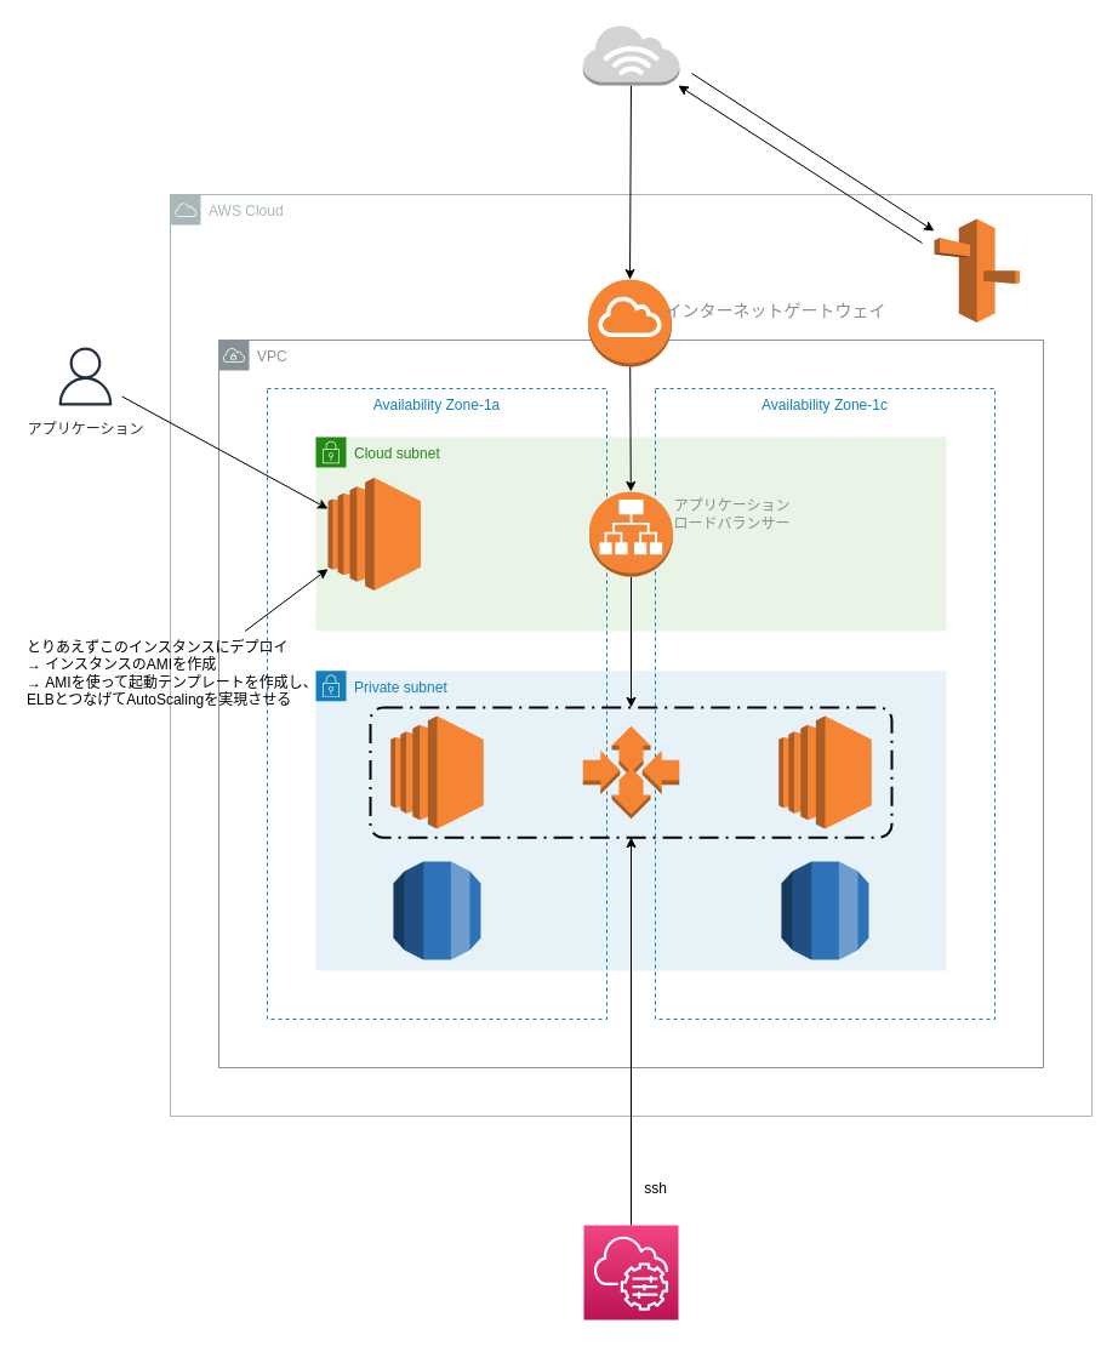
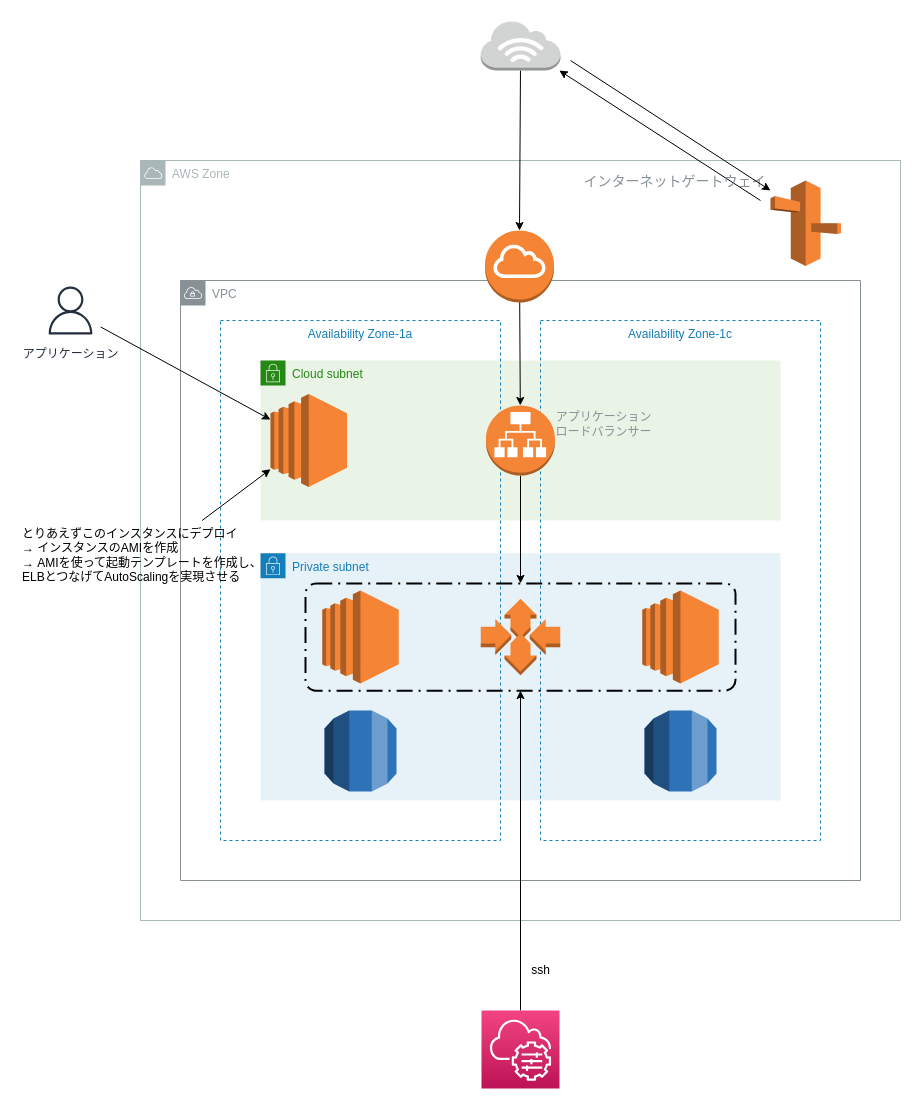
  <mxCell id="0" />
  <mxCell id="1" style="" parent="0" />
- <mxCell id="2" value="AWS Cloud" style="sketch=0;outlineConnect=0;gradientColor=none;html=1;whiteSpace=wrap;fontSize=12;fontStyle=0;shape=mxgraph.aws4.group;grIcon=mxgraph.aws4.group_aws_cloud;strokeColor=#AAB7B8;fillColor=none;verticalAlign=top;align=left;spacingLeft=30;fontColor=#AAB7B8;dashed=0;fontFamily=Helvetica;" parent="1" vertex="1"><mxGeometry x="140" y="160" width="760" height="760" as="geometry" /></mxCell>
+ <mxCell id="2" value="AWS Zone" style="sketch=0;outlineConnect=0;gradientColor=none;html=1;whiteSpace=wrap;fontSize=12;fontStyle=0;shape=mxgraph.aws4.group;grIcon=mxgraph.aws4.group_aws_cloud;strokeColor=#AAB7B8;fillColor=none;verticalAlign=top;align=left;spacingLeft=30;fontColor=#AAB7B8;dashed=0;fontFamily=Helvetica;" parent="1" vertex="1"><mxGeometry x="140" y="160" width="760" height="760" as="geometry" /></mxCell>
  <mxCell id="3" value="" style="group" parent="1" vertex="1" connectable="0"><mxGeometry x="180" y="280" width="720" height="780" as="geometry" /></mxCell>
  <mxCell id="4" value="VPC" style="sketch=0;outlineConnect=0;gradientColor=none;html=1;whiteSpace=wrap;fontSize=12;fontStyle=0;shape=mxgraph.aws4.group;grIcon=mxgraph.aws4.group_vpc;strokeColor=#879196;fillColor=none;verticalAlign=top;align=left;spacingLeft=30;fontColor=#879196;dashed=0;" parent="3" vertex="1"><mxGeometry width="680" height="600" as="geometry" /></mxCell>
  <mxCell id="5" style="edgeStyle=none;html=1;fontFamily=Helvetica;fontSize=12;fontColor=#879196;" parent="3" source="16" edge="1"><mxGeometry relative="1" as="geometry"><mxPoint x="440" y="115.878" as="targetPoint" /></mxGeometry></mxCell>
  <mxCell id="6" value="Cloud subnet" style="points=[[0,0],[0.25,0],[0.5,0],[0.75,0],[1,0],[1,0.25],[1,0.5],[1,0.75],[1,1],[0.75,1],[0.5,1],[0.25,1],[0,1],[0,0.75],[0,0.5],[0,0.25]];outlineConnect=0;gradientColor=none;html=1;whiteSpace=wrap;fontSize=12;fontStyle=0;container=1;pointerEvents=0;collapsible=0;recursiveResize=0;shape=mxgraph.aws4.group;grIcon=mxgraph.aws4.group_security_group;grStroke=0;strokeColor=#248814;fillColor=#E9F3E6;verticalAlign=top;align=left;spacingLeft=30;fontColor=#248814;dashed=0;sketch=0;fontFamily=Helvetica;" parent="3" vertex="1"><mxGeometry x="80" y="80" width="520" height="160" as="geometry" /></mxCell>
  <mxCell id="7" value="アプリケーション&lt;br&gt;ロードバランサー" style="text;html=1;align=center;verticalAlign=middle;resizable=0;points=[];autosize=1;strokeColor=none;fillColor=none;fontSize=12;fontFamily=Helvetica;fontColor=#879196;" parent="3" vertex="1"><mxGeometry x="368" y="128.615" width="110" height="30" as="geometry" /></mxCell>
  <mxCell id="8" value="Private subnet" style="points=[[0,0],[0.25,0],[0.5,0],[0.75,0],[1,0],[1,0.25],[1,0.5],[1,0.75],[1,1],[0.75,1],[0.5,1],[0.25,1],[0,1],[0,0.75],[0,0.5],[0,0.25]];outlineConnect=0;gradientColor=none;html=1;whiteSpace=wrap;fontSize=12;fontStyle=0;container=1;pointerEvents=0;collapsible=0;recursiveResize=0;shape=mxgraph.aws4.group;grIcon=mxgraph.aws4.group_security_group;grStroke=0;strokeColor=#147EBA;fillColor=#E6F2F8;verticalAlign=top;align=left;spacingLeft=30;fontColor=#147EBA;dashed=0;sketch=0;fontFamily=Helvetica;" parent="3" vertex="1"><mxGeometry x="80" y="272.82" width="520" height="247.18" as="geometry" /></mxCell>
  <mxCell id="9" value="" style="outlineConnect=0;dashed=0;verticalLabelPosition=bottom;verticalAlign=top;align=center;html=1;shape=mxgraph.aws3.ec2;fillColor=#F58534;gradientColor=none;" parent="3" vertex="1"><mxGeometry x="141.75" y="310" width="76.5" height="93" as="geometry" /></mxCell>
  <mxCell id="10" value="" style="outlineConnect=0;dashed=0;verticalLabelPosition=bottom;verticalAlign=top;align=center;html=1;shape=mxgraph.aws3.ec2;fillColor=#F58534;gradientColor=none;" parent="3" vertex="1"><mxGeometry x="461.75" y="310" width="76.5" height="93" as="geometry" /></mxCell>
  <mxCell id="11" value="" style="outlineConnect=0;dashed=0;verticalLabelPosition=bottom;verticalAlign=top;align=center;html=1;shape=mxgraph.aws3.rds;fillColor=#2E73B8;gradientColor=none;" parent="3" vertex="1"><mxGeometry x="144" y="430.0" width="72" height="81" as="geometry" /></mxCell>
  <mxCell id="12" value="" style="outlineConnect=0;dashed=0;verticalLabelPosition=bottom;verticalAlign=top;align=center;html=1;shape=mxgraph.aws3.rds;fillColor=#2E73B8;gradientColor=none;" parent="3" vertex="1"><mxGeometry x="464" y="430.0" width="72" height="81" as="geometry" /></mxCell>
  <mxCell id="13" value="Availability Zone-1a" style="fillColor=none;strokeColor=#147EBA;dashed=1;verticalAlign=top;fontStyle=0;fontColor=#147EBA;" parent="3" vertex="1"><mxGeometry x="40" y="40" width="280" height="520" as="geometry" /></mxCell>
  <mxCell id="14" value="Availability Zone-1c" style="fillColor=none;strokeColor=#147EBA;dashed=1;verticalAlign=top;fontStyle=0;fontColor=#147EBA;" parent="3" vertex="1"><mxGeometry x="360" y="40" width="280" height="520" as="geometry" /></mxCell>
  <mxCell id="15" style="edgeStyle=none;html=1;" parent="3" source="16" target="18" edge="1"><mxGeometry relative="1" as="geometry" /></mxCell>
  <mxCell id="16" value="" style="outlineConnect=0;dashed=0;verticalLabelPosition=bottom;verticalAlign=top;align=center;html=1;shape=mxgraph.aws3.application_load_balancer;fillColor=#F58536;gradientColor=none;sketch=0;fontFamily=Helvetica;fontSize=12;fontColor=#879196;strokeColor=#879196;" parent="3" vertex="1"><mxGeometry x="305.5" y="124.922" width="69" height="70.154" as="geometry" /></mxCell>
  <mxCell id="17" value="" style="outlineConnect=0;dashed=0;verticalLabelPosition=bottom;verticalAlign=top;align=center;html=1;shape=mxgraph.aws3.auto_scaling;fillColor=#F58534;gradientColor=none;" parent="3" vertex="1"><mxGeometry x="300.25" y="318.25" width="79.5" height="76.5" as="geometry" /></mxCell>
  <mxCell id="18" value="" style="rounded=1;arcSize=10;dashed=1;fillColor=none;gradientColor=none;dashPattern=8 3 1 3;strokeWidth=2;" parent="3" vertex="1"><mxGeometry x="125" y="302.88" width="430" height="107.25" as="geometry" /></mxCell>
  <mxCell id="19" value="" style="outlineConnect=0;dashed=0;verticalLabelPosition=bottom;verticalAlign=top;align=center;html=1;shape=mxgraph.aws3.ec2;fillColor=#F58534;gradientColor=none;" vertex="1" parent="3"><mxGeometry x="90" y="113.5" width="76.5" height="93" as="geometry" /></mxCell>
  <mxCell id="20" value="" style="edgeStyle=none;html=1;" parent="1" target="24" edge="1"><mxGeometry relative="1" as="geometry"><mxPoint x="550" y="80" as="targetPoint" /><mxPoint x="760" y="200" as="sourcePoint" /></mxGeometry></mxCell>
  <mxCell id="21" value="" style="outlineConnect=0;dashed=0;verticalLabelPosition=bottom;verticalAlign=top;align=center;html=1;shape=mxgraph.aws3.route_53;fillColor=#F58536;gradientColor=none;" parent="1" vertex="1"><mxGeometry x="770" y="180" width="70.5" height="85.5" as="geometry" /></mxCell>
  <mxCell id="22" value="" style="outlineConnect=0;dashed=0;verticalLabelPosition=bottom;verticalAlign=top;align=center;html=1;shape=mxgraph.aws3.internet_gateway;fillColor=#F58534;gradientColor=none;sketch=0;fontFamily=Helvetica;fontSize=12;fontColor=#879196;strokeColor=#879196;" parent="1" vertex="1"><mxGeometry x="484.5" y="230" width="69" height="72" as="geometry" /></mxCell>
  <mxCell id="23" style="edgeStyle=none;html=1;fontFamily=Helvetica;fontSize=12;fontColor=#879196;entryX=0.5;entryY=0;entryDx=0;entryDy=0;entryPerimeter=0;" parent="1" source="24" target="22" edge="1"><mxGeometry relative="1" as="geometry"><mxPoint x="514" y="230" as="targetPoint" /></mxGeometry></mxCell>
  <mxCell id="24" value="" style="outlineConnect=0;dashed=0;verticalLabelPosition=bottom;verticalAlign=top;align=center;html=1;shape=mxgraph.aws3.internet_3;fillColor=#D2D3D3;gradientColor=none;sketch=0;fontFamily=Helvetica;fontSize=12;fontColor=#879196;strokeColor=#879196;" parent="1" vertex="1"><mxGeometry x="480.25" y="20" width="79.75" height="50" as="geometry" /></mxCell>
- <mxCell id="25" value="インターネットゲートウェイ" style="text;html=1;align=center;verticalAlign=middle;resizable=0;points=[];autosize=1;strokeColor=none;fillColor=none;fontSize=14;fontFamily=Helvetica;fontColor=#879196;" parent="1" vertex="1"><mxGeometry x="553.5" y="245.5" width="170" height="20" as="geometry" /></mxCell>
+ <mxCell id="25" value="インターネットゲートウェイ" style="text;html=1;align=center;verticalAlign=middle;resizable=0;points=[];autosize=1;strokeColor=none;fillColor=none;fontSize=14;fontFamily=Helvetica;fontColor=#879196;" parent="1" vertex="1"><mxGeometry x="588.5" y="170.5" width="170" height="20" as="geometry" /></mxCell>
  <mxCell id="26" style="edgeStyle=none;html=1;fontFamily=Helvetica;fontSize=12;fontColor=#879196;" parent="1" source="22" target="16" edge="1"><mxGeometry relative="1" as="geometry" /></mxCell>
  <mxCell id="27" value="" style="endArrow=classic;html=1;" parent="1" edge="1"><mxGeometry width="50" height="50" relative="1" as="geometry"><mxPoint x="570" y="60" as="sourcePoint" /><mxPoint x="770" y="190" as="targetPoint" /></mxGeometry></mxCell>
  <mxCell id="28" value="&lt;span style=&quot;font-family: &amp;#34;helvetica&amp;#34; ; text-align: center&quot;&gt;とりあえずこのインスタンスにデプロイ&amp;nbsp;&lt;/span&gt;&lt;br style=&quot;font-family: &amp;#34;helvetica&amp;#34; ; text-align: center&quot;&gt;&lt;span style=&quot;font-family: &amp;#34;helvetica&amp;#34; ; text-align: center&quot;&gt;→ インスタンスのAMIを作成&lt;/span&gt;&lt;br style=&quot;font-family: &amp;#34;helvetica&amp;#34; ; text-align: center&quot;&gt;&lt;span style=&quot;font-family: &amp;#34;helvetica&amp;#34; ; text-align: center&quot;&gt;→ AMIを使って起動テンプレートを作成し、&lt;/span&gt;&lt;br style=&quot;font-family: &amp;#34;helvetica&amp;#34; ; text-align: center&quot;&gt;&lt;span style=&quot;font-family: &amp;#34;helvetica&amp;#34; ; text-align: center&quot;&gt;ELBとつなげてAutoScalingを実現させる&lt;/span&gt;" style="text;whiteSpace=wrap;html=1;" vertex="1" parent="1"><mxGeometry x="20" y="520" width="270" height="70" as="geometry" /></mxCell>
  <mxCell id="29" style="edgeStyle=none;html=1;" edge="1" parent="1" source="28" target="19"><mxGeometry relative="1" as="geometry" /></mxCell>
  <mxCell id="30" value="" style="edgeStyle=none;html=1;" edge="1" parent="1" source="31" target="19"><mxGeometry relative="1" as="geometry" /></mxCell>
  <mxCell id="31" value="アプリケーション" style="sketch=0;outlineConnect=0;fontColor=#232F3E;gradientColor=none;strokeColor=#232F3E;fillColor=#ffffff;dashed=0;verticalLabelPosition=bottom;verticalAlign=top;align=center;html=1;fontSize=12;fontStyle=0;aspect=fixed;shape=mxgraph.aws4.resourceIcon;resIcon=mxgraph.aws4.user;" vertex="1" parent="1"><mxGeometry x="40" y="280" width="60" height="60" as="geometry" /></mxCell>
  <mxCell id="32" value="" style="edgeStyle=none;html=1;" edge="1" parent="1" source="33" target="18"><mxGeometry relative="1" as="geometry" /></mxCell>
  <mxCell id="33" value="" style="sketch=0;points=[[0,0,0],[0.25,0,0],[0.5,0,0],[0.75,0,0],[1,0,0],[0,1,0],[0.25,1,0],[0.5,1,0],[0.75,1,0],[1,1,0],[0,0.25,0],[0,0.5,0],[0,0.75,0],[1,0.25,0],[1,0.5,0],[1,0.75,0]];points=[[0,0,0],[0.25,0,0],[0.5,0,0],[0.75,0,0],[1,0,0],[0,1,0],[0.25,1,0],[0.5,1,0],[0.75,1,0],[1,1,0],[0,0.25,0],[0,0.5,0],[0,0.75,0],[1,0.25,0],[1,0.5,0],[1,0.75,0]];outlineConnect=0;fontColor=#232F3E;gradientColor=#F34482;gradientDirection=north;fillColor=#BC1356;strokeColor=#ffffff;dashed=0;verticalLabelPosition=bottom;verticalAlign=top;align=center;html=1;fontSize=12;fontStyle=0;aspect=fixed;shape=mxgraph.aws4.resourceIcon;resIcon=mxgraph.aws4.systems_manager;" vertex="1" parent="1"><mxGeometry x="481" y="1010" width="78" height="78" as="geometry" /></mxCell>
- <mxCell id="34" value="ssh" style="text;html=1;align=center;verticalAlign=middle;resizable=0;points=[];autosize=1;strokeColor=none;fillColor=none;" vertex="1" parent="1"><mxGeometry x="525" y="970" width="30" height="20" as="geometry" /></mxCell>
+ <mxCell id="34" value="ssh" style="text;html=1;align=center;verticalAlign=middle;resizable=0;points=[];autosize=1;strokeColor=none;fillColor=none;" vertex="1" parent="1"><mxGeometry x="525" y="960" width="30" height="20" as="geometry" /></mxCell>
